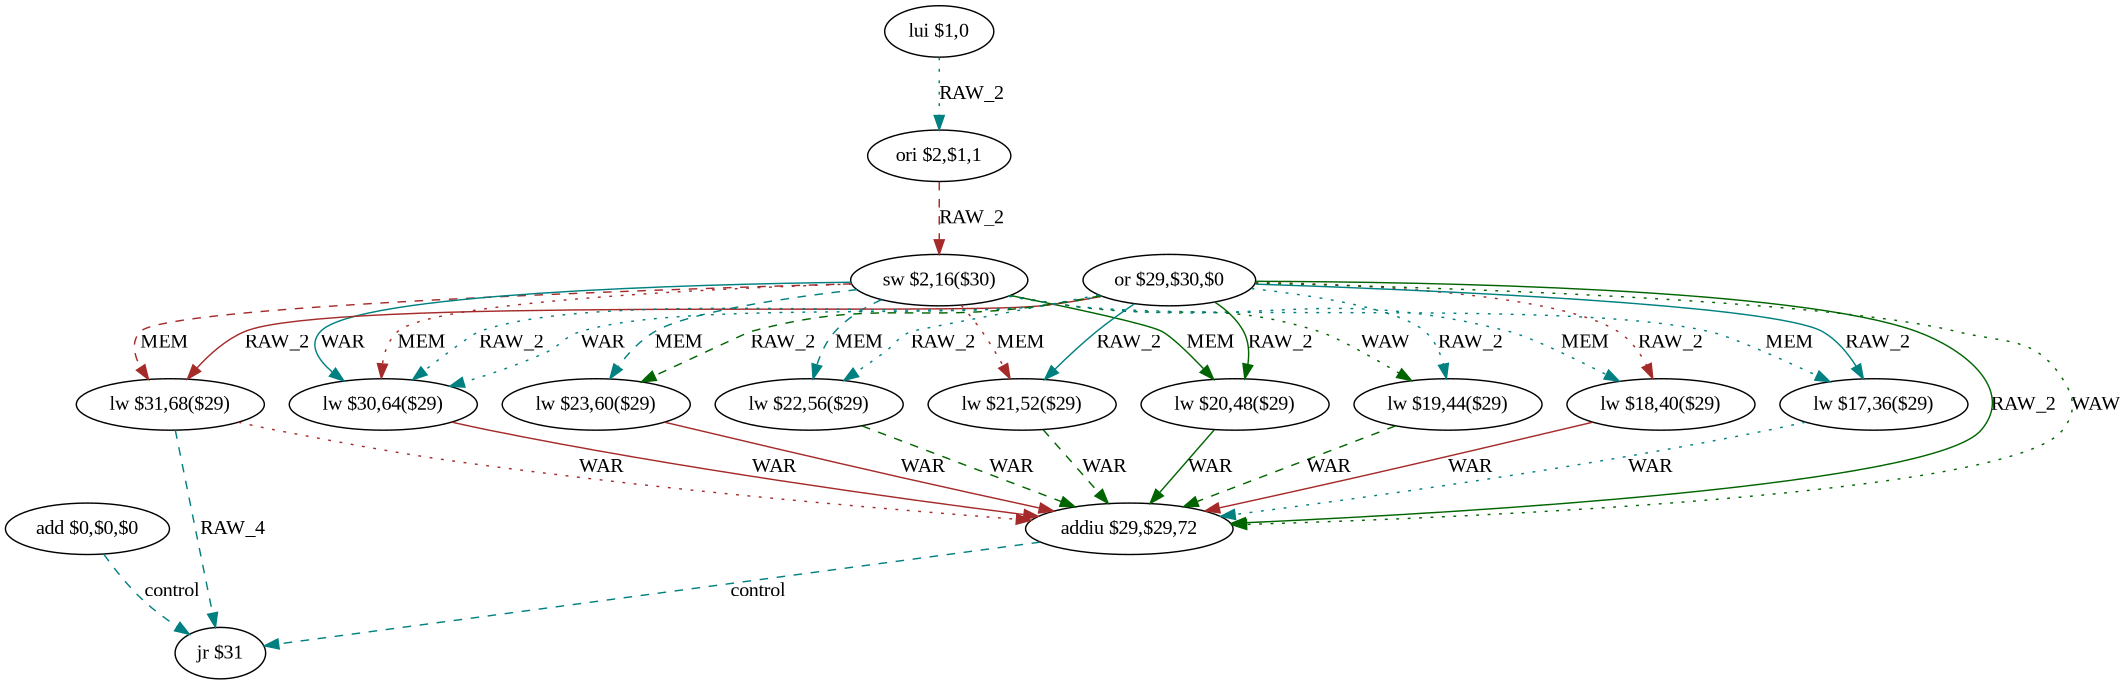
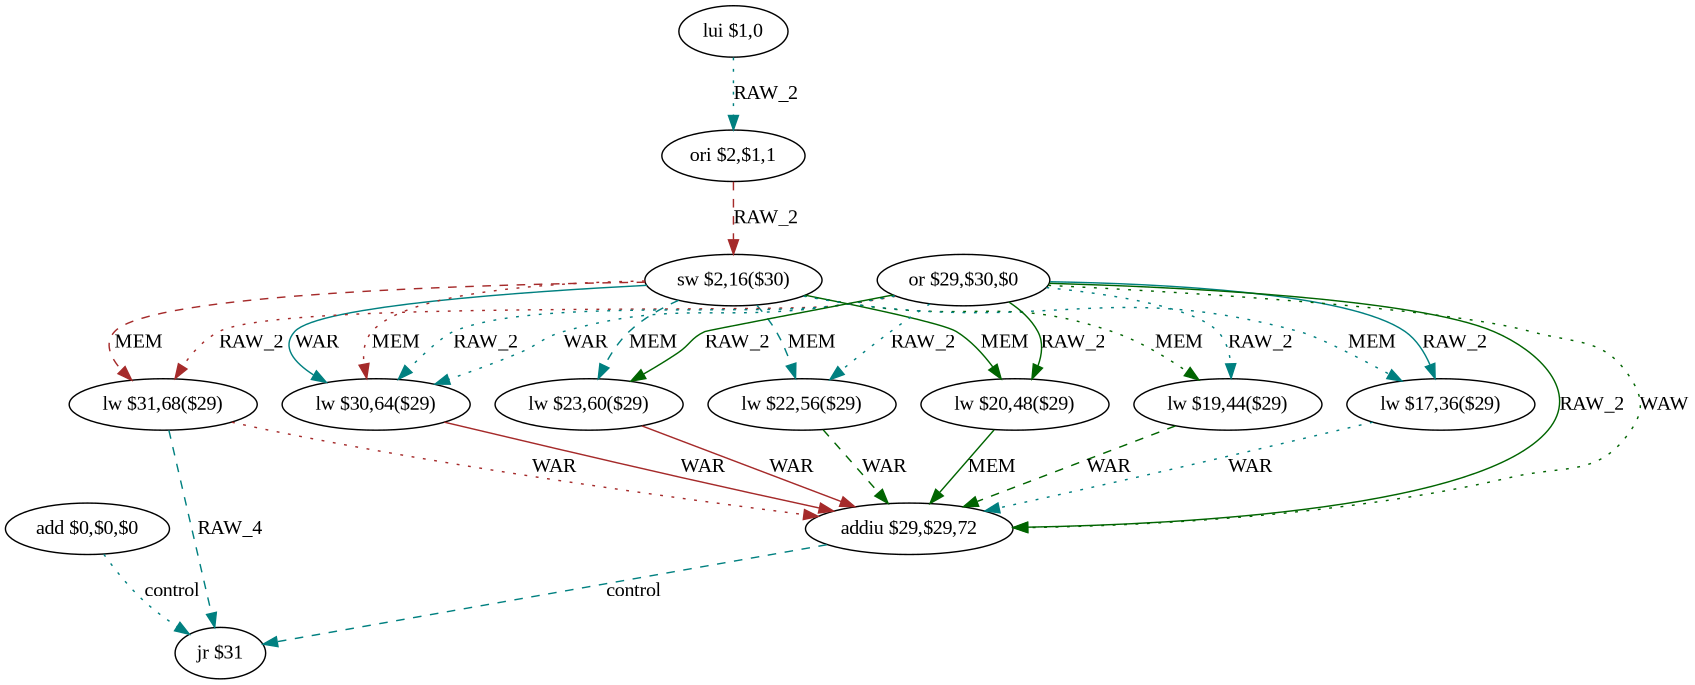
  digraph {
    fontname="Liberation Serif"
    node [fontname="Liberation Serif" shape=ellipse]
    edge [color=teal fontname="Liberation Serif" style=dotted]
    n1 [label="add $0,$0,$0"]
    n2 [label="jr $31"]
    n3 [label="lui $1,0"]
    n4 [label="ori $2,$1,1"]
    n5 [label="sw $2,16($30)"]
    n6 [label="lw $31,68($29)"]
    n7 [label="lw $30,64($29)"]
    n8 [label="lw $23,60($29)"]
    n9 [label="lw $22,56($29)"]
-   n10 [label="lw $21,52($29)"]
    n11 [label="lw $20,48($29)"]
    n12 [label="lw $19,44($29)"]
-   n13 [label="lw $18,40($29)"]
    n14 [label="lw $17,36($29)"]
    n15 [label="addiu $29,$29,72"]
    n16 [label="or $29,$30,$0"]
-   n1 -> n2 [label=control style=dashed]
+   n1 -> n2 [label=control]
    n3 -> n4 [label=RAW_2]
    n4 -> n5 [color=brown label=RAW_2 style=dashed]
    n5 -> n6 [color=brown label=MEM style=dashed]
    n5 -> n7 [label=WAR style=solid]
    n5 -> n7 [color=brown label=MEM]
    n5 -> n8 [label=MEM style=dashed]
    n5 -> n9 [label=MEM style=dashed]
-   n5 -> n10 [color=brown label=MEM]
    n5 -> n11 [color=darkgreen label=MEM style=solid]
-   n5 -> n12 [color=darkgreen label=WAW]
-   n5 -> n13 [label=MEM]
+   n5 -> n12 [color=darkgreen label=MEM]
    n5 -> n14 [label=MEM]
    n6 -> n2 [label=RAW_4 style=dashed]
    n6 -> n15 [color=brown label=WAR]
    n7 -> n15 [color=brown label=WAR style=solid]
    n8 -> n15 [color=brown label=WAR style=solid]
    n9 -> n15 [color=darkgreen label=WAR style=dashed]
-   n10 -> n15 [color=darkgreen label=WAR style=dashed]
-   n11 -> n15 [color=darkgreen label=WAR style=solid]
+   n11 -> n15 [color=darkgreen label=MEM style=solid]
    n12 -> n15 [color=darkgreen label=WAR style=dashed]
-   n13 -> n15 [color=brown label=WAR style=solid]
    n14 -> n15 [label=WAR]
    n15 -> n2 [label=control style=dashed]
-   n16 -> n6 [color=brown label=RAW_2 style=solid]
+   n16 -> n6 [color=brown label=RAW_2]
    n16 -> n7 [label=RAW_2]
    n16 -> n7 [label=WAR]
-   n16 -> n8 [color=darkgreen label=RAW_2 style=dashed]
+   n16 -> n8 [color=darkgreen label=RAW_2 style=solid]
    n16 -> n9 [label=RAW_2]
-   n16 -> n10 [label=RAW_2 style=solid]
    n16 -> n11 [color=darkgreen label=RAW_2 style=solid]
    n16 -> n12 [label=RAW_2]
-   n16 -> n13 [color=brown label=RAW_2]
    n16 -> n14 [label=RAW_2 style=solid]
    n16 -> n15 [color=darkgreen label=RAW_2 style=solid]
    n16 -> n15 [color=darkgreen label=WAW]
  }
